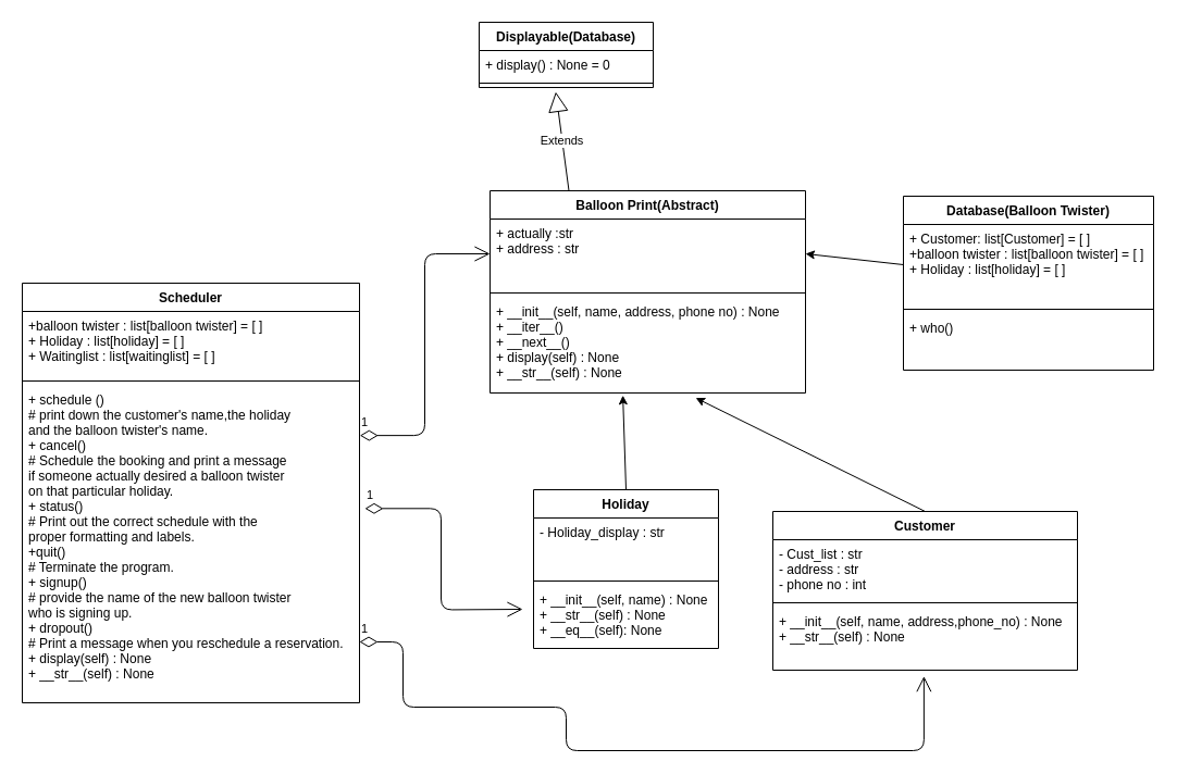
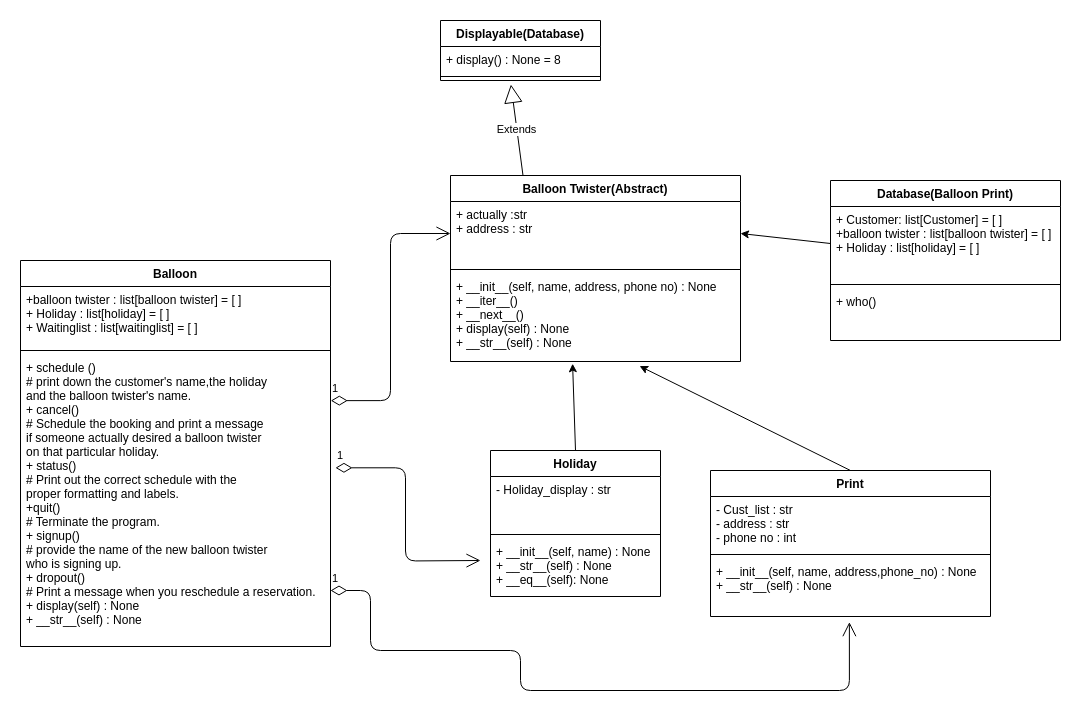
  <mxCell id="0" />
  <mxCell id="1" parent="0" />
- <mxCell id="2" value="Database(Balloon Twister)" style="swimlane;fontStyle=1;align=center;verticalAlign=top;childLayout=stackLayout;horizontal=1;startSize=26;horizontalStack=0;resizeParent=1;resizeParentMax=0;resizeLast=0;collapsible=1;marginBottom=0;" parent="1" vertex="1"><mxGeometry x="830" y="180" width="230" height="160" as="geometry" /></mxCell>
+ <mxCell id="2" value="Database(Balloon Print)" style="swimlane;fontStyle=1;align=center;verticalAlign=top;childLayout=stackLayout;horizontal=1;startSize=26;horizontalStack=0;resizeParent=1;resizeParentMax=0;resizeLast=0;collapsible=1;marginBottom=0;" parent="1" vertex="1"><mxGeometry x="830" y="180" width="230" height="160" as="geometry" /></mxCell>
  <mxCell id="3" value="+ Customer: list[Customer] = [ ]&#10;+balloon twister : list[balloon twister] = [ ]&#10;+ Holiday : list[holiday] = [ ]&#10;" style="text;strokeColor=none;fillColor=none;align=left;verticalAlign=top;spacingLeft=4;spacingRight=4;overflow=hidden;rotatable=0;points=[[0,0.5],[1,0.5]];portConstraint=eastwest;" parent="2" vertex="1"><mxGeometry y="26" width="230" height="74" as="geometry" /></mxCell>
  <mxCell id="4" value="" style="line;strokeWidth=1;fillColor=none;align=left;verticalAlign=middle;spacingTop=-1;spacingLeft=3;spacingRight=3;rotatable=0;labelPosition=right;points=[];portConstraint=eastwest;" parent="2" vertex="1"><mxGeometry y="100" width="230" height="8" as="geometry" /></mxCell>
  <mxCell id="5" value="+ who()&#10;" style="text;strokeColor=none;fillColor=none;align=left;verticalAlign=top;spacingLeft=4;spacingRight=4;overflow=hidden;rotatable=0;points=[[0,0.5],[1,0.5]];portConstraint=eastwest;" parent="2" vertex="1"><mxGeometry y="108" width="230" height="52" as="geometry" /></mxCell>
  <mxCell id="6" value="Displayable(Database)" style="swimlane;fontStyle=1;align=center;verticalAlign=top;childLayout=stackLayout;horizontal=1;startSize=26;horizontalStack=0;resizeParent=1;resizeParentMax=0;resizeLast=0;collapsible=1;marginBottom=0;" parent="1" vertex="1"><mxGeometry x="440" y="20" width="160" height="60" as="geometry" /></mxCell>
- <mxCell id="7" value="+ display() : None = 0" style="text;strokeColor=none;fillColor=none;align=left;verticalAlign=top;spacingLeft=4;spacingRight=4;overflow=hidden;rotatable=0;points=[[0,0.5],[1,0.5]];portConstraint=eastwest;" parent="6" vertex="1"><mxGeometry y="26" width="160" height="26" as="geometry" /></mxCell>
+ <mxCell id="7" value="+ display() : None = 8" style="text;strokeColor=none;fillColor=none;align=left;verticalAlign=top;spacingLeft=4;spacingRight=4;overflow=hidden;rotatable=0;points=[[0,0.5],[1,0.5]];portConstraint=eastwest;" parent="6" vertex="1"><mxGeometry y="26" width="160" height="26" as="geometry" /></mxCell>
  <mxCell id="8" value="" style="line;strokeWidth=1;fillColor=none;align=left;verticalAlign=middle;spacingTop=-1;spacingLeft=3;spacingRight=3;rotatable=0;labelPosition=right;points=[];portConstraint=eastwest;" parent="6" vertex="1"><mxGeometry y="52" width="160" height="8" as="geometry" /></mxCell>
  <mxCell id="9" value="Holiday" style="swimlane;fontStyle=1;align=center;verticalAlign=top;childLayout=stackLayout;horizontal=1;startSize=26;horizontalStack=0;resizeParent=1;resizeParentMax=0;resizeLast=0;collapsible=1;marginBottom=0;" parent="1" vertex="1"><mxGeometry x="490" y="450" width="170" height="146" as="geometry" /></mxCell>
  <mxCell id="10" value="- Holiday_display : str" style="text;strokeColor=none;fillColor=none;align=left;verticalAlign=top;spacingLeft=4;spacingRight=4;overflow=hidden;rotatable=0;points=[[0,0.5],[1,0.5]];portConstraint=eastwest;" parent="9" vertex="1"><mxGeometry y="26" width="170" height="54" as="geometry" /></mxCell>
  <mxCell id="11" value="" style="line;strokeWidth=1;fillColor=none;align=left;verticalAlign=middle;spacingTop=-1;spacingLeft=3;spacingRight=3;rotatable=0;labelPosition=right;points=[];portConstraint=eastwest;" parent="9" vertex="1"><mxGeometry y="80" width="170" height="8" as="geometry" /></mxCell>
  <mxCell id="12" value="+ __init__(self, name) : None&#10;+ __str__(self) : None&#10;+ __eq__(self): None" style="text;strokeColor=none;fillColor=none;align=left;verticalAlign=top;spacingLeft=4;spacingRight=4;overflow=hidden;rotatable=0;points=[[0,0.5],[1,0.5]];portConstraint=eastwest;" parent="9" vertex="1"><mxGeometry y="88" width="170" height="58" as="geometry" /></mxCell>
- <mxCell id="13" value="Balloon Print(Abstract)" style="swimlane;fontStyle=1;align=center;verticalAlign=top;childLayout=stackLayout;horizontal=1;startSize=26;horizontalStack=0;resizeParent=1;resizeParentMax=0;resizeLast=0;collapsible=1;marginBottom=0;" parent="1" vertex="1"><mxGeometry x="450" y="175" width="290" height="186" as="geometry" /></mxCell>
+ <mxCell id="13" value="Balloon Twister(Abstract)" style="swimlane;fontStyle=1;align=center;verticalAlign=top;childLayout=stackLayout;horizontal=1;startSize=26;horizontalStack=0;resizeParent=1;resizeParentMax=0;resizeLast=0;collapsible=1;marginBottom=0;" parent="1" vertex="1"><mxGeometry x="450" y="175" width="290" height="186" as="geometry" /></mxCell>
  <mxCell id="14" value="+ actually :str&#10;+ address : str" style="text;strokeColor=none;fillColor=none;align=left;verticalAlign=top;spacingLeft=4;spacingRight=4;overflow=hidden;rotatable=0;points=[[0,0.5],[1,0.5]];portConstraint=eastwest;" parent="13" vertex="1"><mxGeometry y="26" width="290" height="64" as="geometry" /></mxCell>
  <mxCell id="15" value="" style="line;strokeWidth=1;fillColor=none;align=left;verticalAlign=middle;spacingTop=-1;spacingLeft=3;spacingRight=3;rotatable=0;labelPosition=right;points=[];portConstraint=eastwest;" parent="13" vertex="1"><mxGeometry y="90" width="290" height="8" as="geometry" /></mxCell>
  <mxCell id="16" value="+ __init__(self, name, address, phone no) : None&#10;+ __iter__()&#10;+ __next__()&#10;+ display(self) : None&#10;+ __str__(self) : None&#10;&#10;&#10;&#10;" style="text;strokeColor=none;fillColor=none;align=left;verticalAlign=top;spacingLeft=4;spacingRight=4;overflow=hidden;rotatable=0;points=[[0,0.5],[1,0.5]];portConstraint=eastwest;" parent="13" vertex="1"><mxGeometry y="98" width="290" height="88" as="geometry" /></mxCell>
  <mxCell id="17" value="Extends" style="endArrow=block;endSize=16;endFill=0;html=1;entryX=0.44;entryY=1.5;entryDx=0;entryDy=0;entryPerimeter=0;exitX=0.25;exitY=0;exitDx=0;exitDy=0;" parent="1" source="13" target="8" edge="1"><mxGeometry width="160" relative="1" as="geometry"><mxPoint x="190" y="160" as="sourcePoint" /><mxPoint x="350" y="160" as="targetPoint" /></mxGeometry></mxCell>
  <mxCell id="18" value="1" style="endArrow=open;html=1;endSize=12;startArrow=diamondThin;startSize=14;startFill=0;edgeStyle=orthogonalEdgeStyle;align=left;verticalAlign=bottom;exitX=1.016;exitY=0.388;exitDx=0;exitDy=0;exitPerimeter=0;" parent="1" source="23" edge="1"><mxGeometry x="-1" y="3" relative="1" as="geometry"><mxPoint x="346.36" y="542.212" as="sourcePoint" /><mxPoint x="480" y="560" as="targetPoint" /></mxGeometry></mxCell>
  <mxCell id="19" value="1" style="endArrow=open;html=1;endSize=12;startArrow=diamondThin;startSize=14;startFill=0;edgeStyle=orthogonalEdgeStyle;align=left;verticalAlign=bottom;entryX=0;entryY=0.5;entryDx=0;entryDy=0;exitX=1.001;exitY=0.158;exitDx=0;exitDy=0;exitPerimeter=0;" parent="1" source="23" target="14" edge="1"><mxGeometry x="-1" y="3" relative="1" as="geometry"><mxPoint x="347.48" y="484.296" as="sourcePoint" /><mxPoint x="491.15" y="469.984" as="targetPoint" /></mxGeometry></mxCell>
- <mxCell id="20" value="Scheduler" style="swimlane;fontStyle=1;align=center;verticalAlign=top;childLayout=stackLayout;horizontal=1;startSize=26;horizontalStack=0;resizeParent=1;resizeParentMax=0;resizeLast=0;collapsible=1;marginBottom=0;" parent="1" vertex="1"><mxGeometry x="20" y="260" width="310" height="386" as="geometry" /></mxCell>
+ <mxCell id="20" value="Balloon" style="swimlane;fontStyle=1;align=center;verticalAlign=top;childLayout=stackLayout;horizontal=1;startSize=26;horizontalStack=0;resizeParent=1;resizeParentMax=0;resizeLast=0;collapsible=1;marginBottom=0;" parent="1" vertex="1"><mxGeometry x="20" y="260" width="310" height="386" as="geometry" /></mxCell>
  <mxCell id="21" value="+balloon twister : list[balloon twister] = [ ]&#10;+ Holiday : list[holiday] = [ ]&#10;+ Waitinglist : list[waitinglist] = [ ]&#10;" style="text;strokeColor=none;fillColor=none;align=left;verticalAlign=top;spacingLeft=4;spacingRight=4;overflow=hidden;rotatable=0;points=[[0,0.5],[1,0.5]];portConstraint=eastwest;" parent="20" vertex="1"><mxGeometry y="26" width="310" height="60" as="geometry" /></mxCell>
  <mxCell id="22" value="" style="line;strokeWidth=1;fillColor=none;align=left;verticalAlign=middle;spacingTop=-1;spacingLeft=3;spacingRight=3;rotatable=0;labelPosition=right;points=[];portConstraint=eastwest;" parent="20" vertex="1"><mxGeometry y="86" width="310" height="8" as="geometry" /></mxCell>
  <mxCell id="23" value="+ schedule ()&#10;# print down the customer's name,the holiday&#10;and the balloon twister's name.&#10;+ cancel()&#10;# Schedule the booking and print a message&#10;if someone actually desired a balloon twister&#10;on that particular holiday.&#10;+ status()&#10;# Print out the correct schedule with the&#10;proper formatting and labels.&#10;+quit()&#10;# Terminate the program.&#10;+ signup()&#10;# provide the name of the new balloon twister &#10;who is signing up.&#10;+ dropout()&#10;# Print a message when you reschedule a reservation.&#10;+ display(self) : None&#10;+ __str__(self) : None&#10;&#10;" style="text;strokeColor=none;fillColor=none;align=left;verticalAlign=top;spacingLeft=4;spacingRight=4;overflow=hidden;rotatable=0;points=[[0,0.5],[1,0.5]];portConstraint=eastwest;" parent="20" vertex="1"><mxGeometry y="94" width="310" height="292" as="geometry" /></mxCell>
- <mxCell id="24" value="Customer" style="swimlane;fontStyle=1;align=center;verticalAlign=top;childLayout=stackLayout;horizontal=1;startSize=26;horizontalStack=0;resizeParent=1;resizeParentMax=0;resizeLast=0;collapsible=1;marginBottom=0;" parent="1" vertex="1"><mxGeometry x="710" y="470" width="280" height="146" as="geometry" /></mxCell>
+ <mxCell id="24" value="Print" style="swimlane;fontStyle=1;align=center;verticalAlign=top;childLayout=stackLayout;horizontal=1;startSize=26;horizontalStack=0;resizeParent=1;resizeParentMax=0;resizeLast=0;collapsible=1;marginBottom=0;" parent="1" vertex="1"><mxGeometry x="710" y="470" width="280" height="146" as="geometry" /></mxCell>
  <mxCell id="25" value="- Cust_list : str&#10;- address : str&#10;- phone no : int" style="text;strokeColor=none;fillColor=none;align=left;verticalAlign=top;spacingLeft=4;spacingRight=4;overflow=hidden;rotatable=0;points=[[0,0.5],[1,0.5]];portConstraint=eastwest;" parent="24" vertex="1"><mxGeometry y="26" width="280" height="54" as="geometry" /></mxCell>
  <mxCell id="26" value="" style="line;strokeWidth=1;fillColor=none;align=left;verticalAlign=middle;spacingTop=-1;spacingLeft=3;spacingRight=3;rotatable=0;labelPosition=right;points=[];portConstraint=eastwest;" parent="24" vertex="1"><mxGeometry y="80" width="280" height="8" as="geometry" /></mxCell>
  <mxCell id="27" value="+ __init__(self, name, address,phone_no) : None&#10;+ __str__(self) : None" style="text;strokeColor=none;fillColor=none;align=left;verticalAlign=top;spacingLeft=4;spacingRight=4;overflow=hidden;rotatable=0;points=[[0,0.5],[1,0.5]];portConstraint=eastwest;" parent="24" vertex="1"><mxGeometry y="88" width="280" height="58" as="geometry" /></mxCell>
  <mxCell id="28" value="1" style="endArrow=open;html=1;endSize=12;startArrow=diamondThin;startSize=14;startFill=0;edgeStyle=orthogonalEdgeStyle;align=left;verticalAlign=bottom;exitX=1.016;exitY=0.388;exitDx=0;exitDy=0;exitPerimeter=0;entryX=0.496;entryY=1.097;entryDx=0;entryDy=0;entryPerimeter=0;" parent="1" target="27" edge="1"><mxGeometry x="-1" y="3" relative="1" as="geometry"><mxPoint x="330" y="589.996" as="sourcePoint" /><mxPoint x="475.04" y="678.7" as="targetPoint" /><Array as="points"><mxPoint x="370" y="590" /><mxPoint x="370" y="650" /><mxPoint x="520" y="650" /><mxPoint x="520" y="690" /><mxPoint x="849" y="690" /></Array></mxGeometry></mxCell>
  <mxCell id="29" value="" style="endArrow=classic;html=1;exitX=0.5;exitY=0;exitDx=0;exitDy=0;entryX=0.421;entryY=1.025;entryDx=0;entryDy=0;entryPerimeter=0;" parent="1" source="9" target="16" edge="1"><mxGeometry width="50" height="50" relative="1" as="geometry"><mxPoint x="390" y="440" as="sourcePoint" /><mxPoint x="440" y="390" as="targetPoint" /></mxGeometry></mxCell>
  <mxCell id="30" value="" style="endArrow=classic;html=1;exitX=0.5;exitY=0;exitDx=0;exitDy=0;entryX=0.652;entryY=1.052;entryDx=0;entryDy=0;entryPerimeter=0;" parent="1" source="24" target="16" edge="1"><mxGeometry width="50" height="50" relative="1" as="geometry"><mxPoint x="585" y="460" as="sourcePoint" /><mxPoint x="582.09" y="373.2" as="targetPoint" /></mxGeometry></mxCell>
  <mxCell id="31" value="" style="endArrow=classic;html=1;exitX=0;exitY=0.5;exitDx=0;exitDy=0;entryX=1;entryY=0.5;entryDx=0;entryDy=0;" edge="1" parent="1" source="3" target="14"><mxGeometry width="50" height="50" relative="1" as="geometry"><mxPoint x="860" y="480" as="sourcePoint" /><mxPoint x="649.08" y="375.576" as="targetPoint" /></mxGeometry></mxCell>
